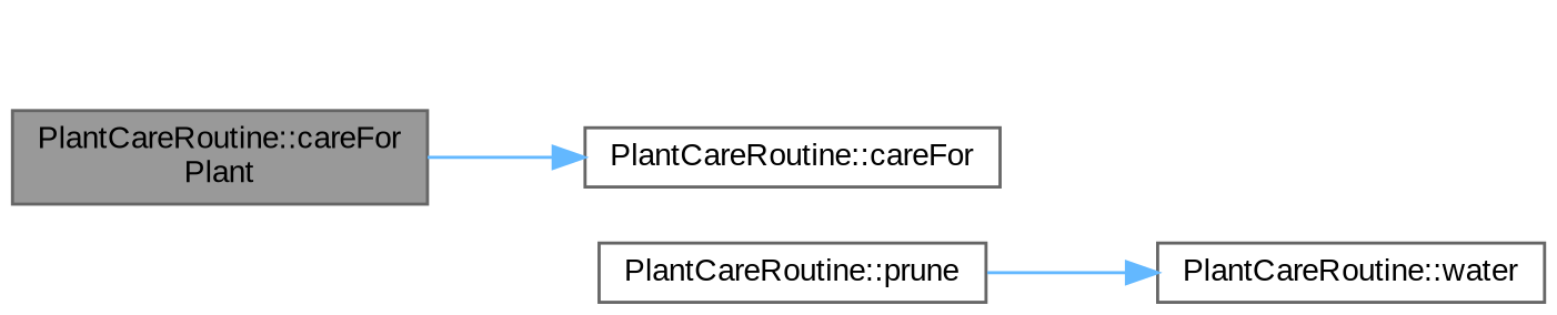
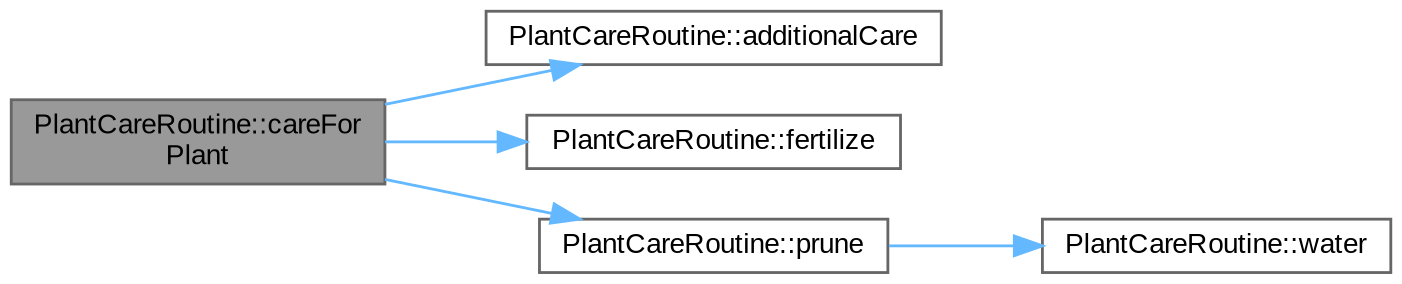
  digraph {
    fontname="Liberation Sans"
    rankdir=LR
    node [color=grey40 fillcolor=white fontname="Liberation Sans" fontsize=10 shape=box style=filled]
    edge [color=steelblue1 fontname="Liberation Sans" fontsize=10 labelfontname=Helvetica labelfontsize=10 style=solid]
    n1 [color=gray40 fillcolor=grey60 fontcolor=black height=0.2 label="PlantCareRoutine::careFor\lPlant" width=0.4]
-   n3 [height=0.2 label="PlantCareRoutine::careFor" width=0.4]
+   n2 [height=0.2 label="PlantCareRoutine::additionalCare" width=0.4]
+   n3 [height=0.2 label="PlantCareRoutine::fertilize" width=0.4]
    n4 [height=0.2 label="PlantCareRoutine::prune" width=0.4]
    n5 [height=0.2 label="PlantCareRoutine::water" width=0.4]
+   n1 -> n2
    n1 -> n3
+   n1 -> n4
    n4 -> n5
  }
